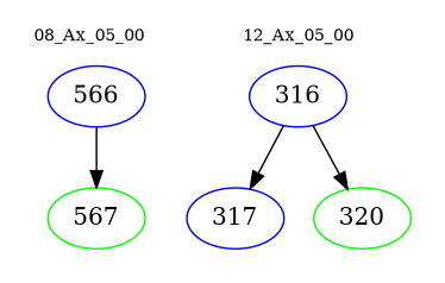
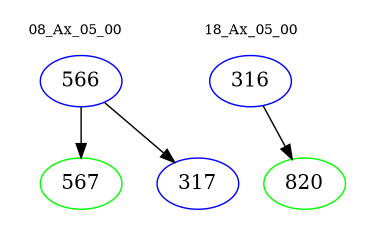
  digraph {
    node [color=blue]
    edge [color=black]
    n1 [label=566]
    n2 [color=green label=567]
    n3 [label=316]
-   n4 [color=green label=320]
+   n4 [color=green label=820]
    n5 [label=317]
    subgraph cluster_1 {
      color=white
      fontsize=10
      label="08_Ax_05_00"
      n1
      n2
    }
    subgraph cluster_2 {
      color=white
      fontsize=10
-     label="12_Ax_05_00"
+     label="18_Ax_05_00"
      n3
      n4
      n5
    }
    n1 -> n2
    n3 -> n4
-   n3 -> n5
+   n1 -> n5
  }
